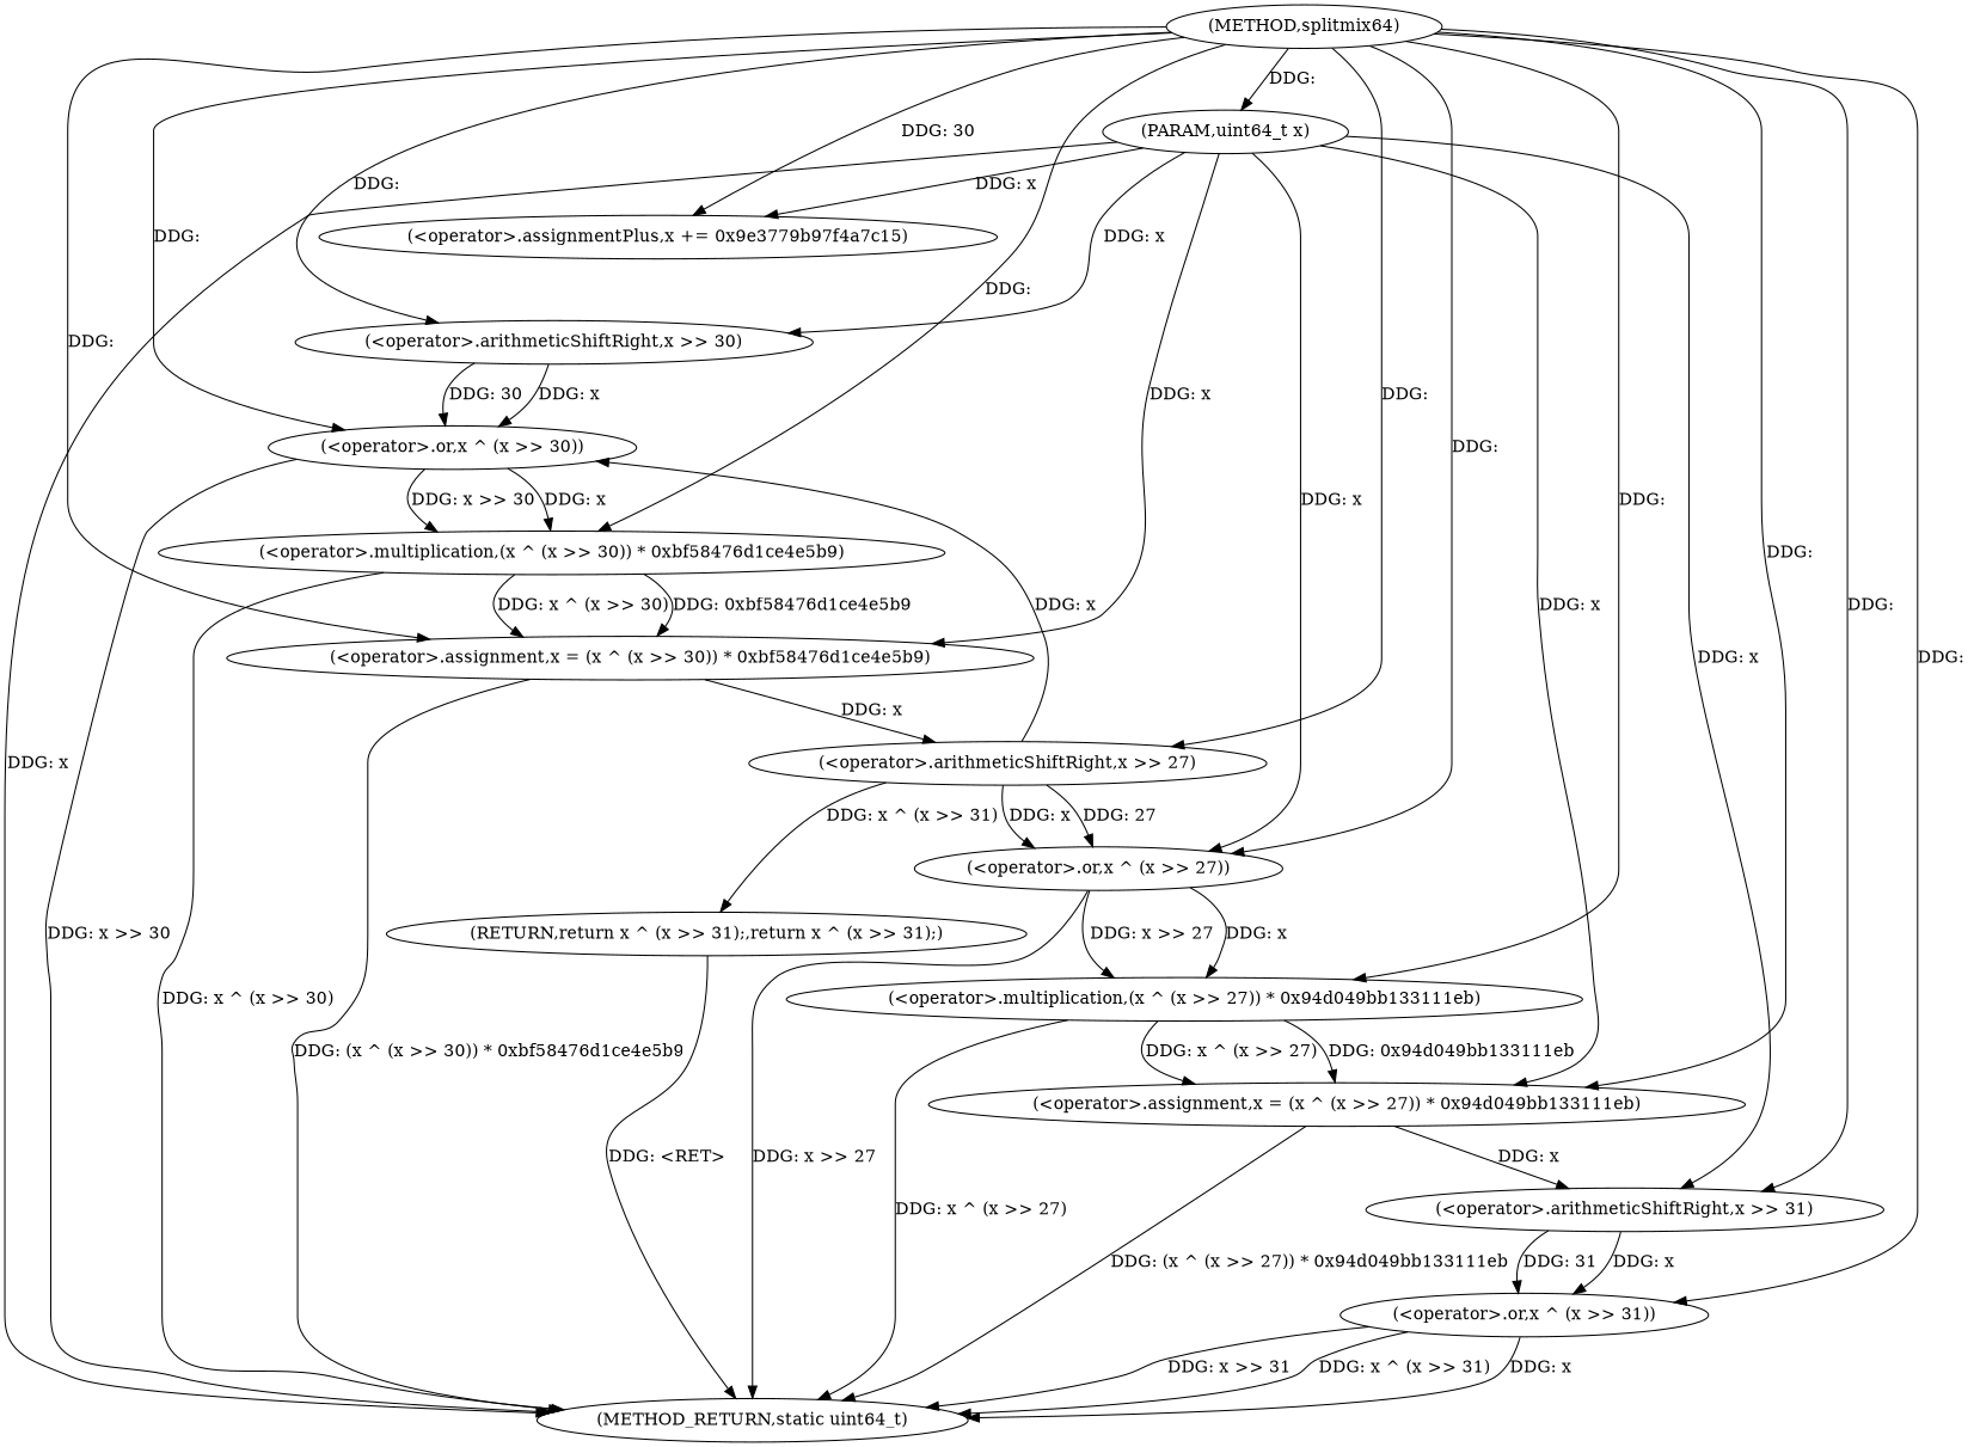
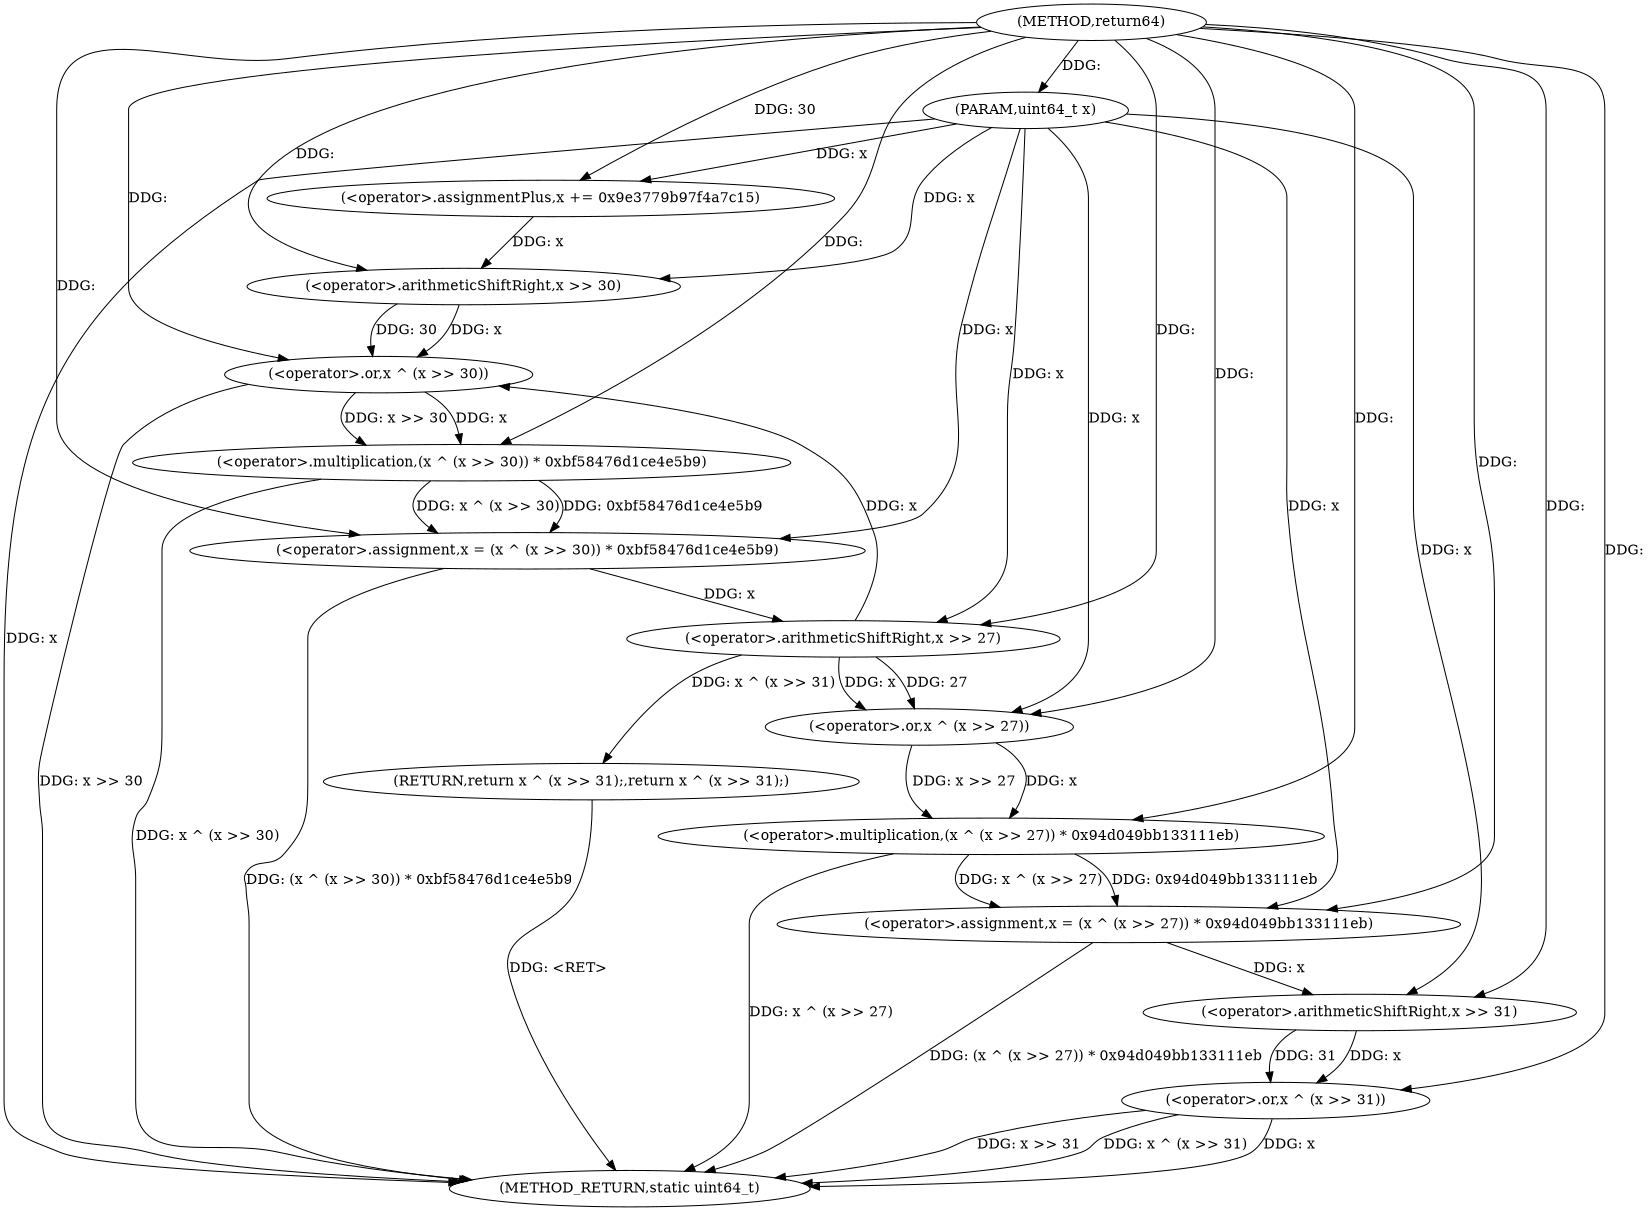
  digraph {
-   n1 [label="(METHOD,splitmix64)"]
+   n1 [label="(METHOD,return64)"]
    n2 [label="(PARAM,uint64_t x)"]
    n3 [label="(<operator>.assignmentPlus,x += 0x9e3779b97f4a7c15)"]
    n4 [label="(<operator>.assignment,x = (x ^ (x >> 30)) * 0xbf58476d1ce4e5b9)"]
    n5 [label="(<operator>.assignment,x = (x ^ (x >> 27)) * 0x94d049bb133111eb)"]
    n6 [label="(<operator>.or,x ^ (x >> 31))"]
    n7 [label="(<operator>.multiplication,(x ^ (x >> 30)) * 0xbf58476d1ce4e5b9)"]
    n8 [label="(<operator>.multiplication,(x ^ (x >> 27)) * 0x94d049bb133111eb)"]
    n9 [label="(<operator>.or,x ^ (x >> 30))"]
    n10 [label="(<operator>.or,x ^ (x >> 27))"]
    n11 [label="(<operator>.arithmeticShiftRight,x >> 31)"]
    n12 [label="(<operator>.arithmeticShiftRight,x >> 30)"]
    n13 [label="(<operator>.arithmeticShiftRight,x >> 27)"]
    n14 [label="(METHOD_RETURN,static uint64_t)"]
    n15 [label="(RETURN,return x ^ (x >> 31);,return x ^ (x >> 31);)"]
    n1 -> n2 [label="DDG: "]
    n1 -> n3 [label="DDG: 30"]
    n1 -> n4 [label="DDG: "]
    n1 -> n5 [label="DDG: "]
    n1 -> n6 [label="DDG: "]
    n1 -> n7 [label="DDG: "]
    n1 -> n8 [label="DDG: "]
    n1 -> n9 [label="DDG: "]
    n1 -> n10 [label="DDG: "]
    n1 -> n11 [label="DDG: "]
    n1 -> n12 [label="DDG: "]
    n1 -> n13 [label="DDG: "]
    n2 -> n3 [label="DDG: x"]
    n2 -> n4 [label="DDG: x"]
    n2 -> n5 [label="DDG: x"]
    n2 -> n10 [label="DDG: x"]
    n2 -> n11 [label="DDG: x"]
    n2 -> n12 [label="DDG: x"]
+   n2 -> n13 [label="DDG: x"]
    n2 -> n14 [label="DDG: x"]
+   n3 -> n12 [label="DDG: x"]
    n4 -> n13 [label="DDG: x"]
    n4 -> n14 [label="DDG: (x ^ (x >> 30)) * 0xbf58476d1ce4e5b9"]
    n5 -> n11 [label="DDG: x"]
    n5 -> n14 [label="DDG: (x ^ (x >> 27)) * 0x94d049bb133111eb"]
    n6 -> n14 [label="DDG: x"]
    n6 -> n14 [label="DDG: x >> 31"]
    n6 -> n14 [label="DDG: x ^ (x >> 31)"]
    n7 -> n4 [label="DDG: x ^ (x >> 30)"]
    n7 -> n4 [label="DDG: 0xbf58476d1ce4e5b9"]
    n7 -> n14 [label="DDG: x ^ (x >> 30)"]
    n8 -> n5 [label="DDG: x ^ (x >> 27)"]
    n8 -> n5 [label="DDG: 0x94d049bb133111eb"]
    n8 -> n14 [label="DDG: x ^ (x >> 27)"]
    n9 -> n7 [label="DDG: x >> 30"]
    n9 -> n7 [label="DDG: x"]
    n9 -> n14 [label="DDG: x >> 30"]
    n10 -> n8 [label="DDG: x"]
    n10 -> n8 [label="DDG: x >> 27"]
-   n10 -> n14 [label="DDG: x >> 27"]
    n11 -> n6 [label="DDG: x"]
    n11 -> n6 [label="DDG: 31"]
    n12 -> n9 [label="DDG: x"]
    n12 -> n9 [label="DDG: 30"]
    n13 -> n9 [label="DDG: x"]
    n13 -> n10 [label="DDG: x"]
    n13 -> n10 [label="DDG: 27"]
    n13 -> n15 [label="DDG: x ^ (x >> 31)"]
    n15 -> n14 [label="DDG: <RET>"]
  }
